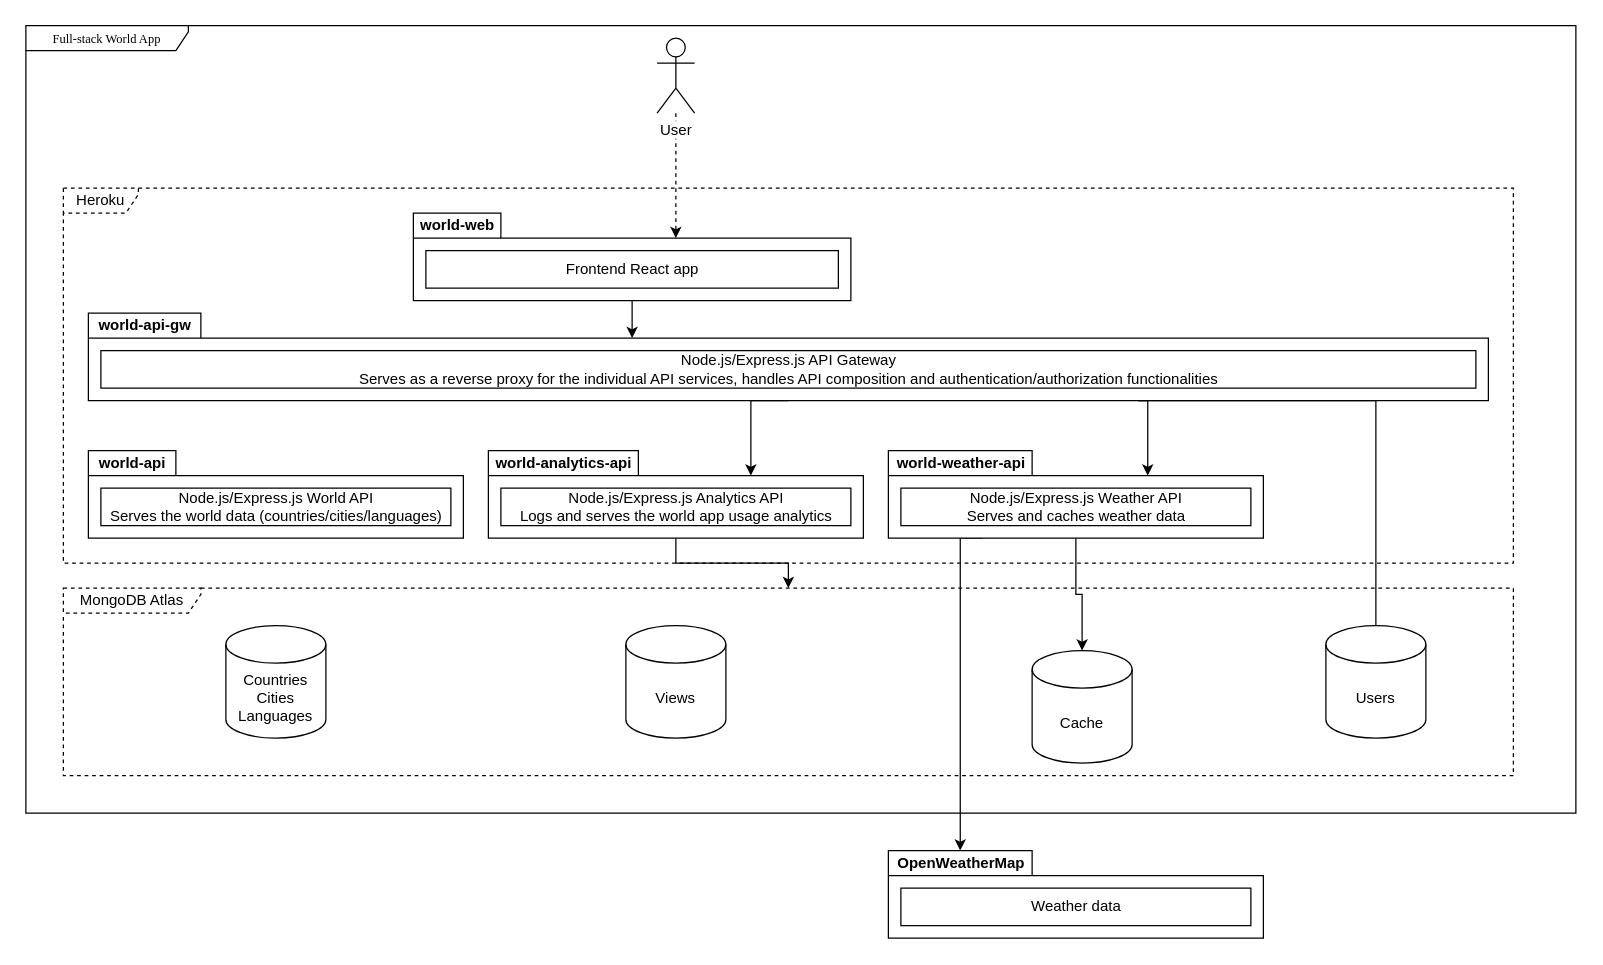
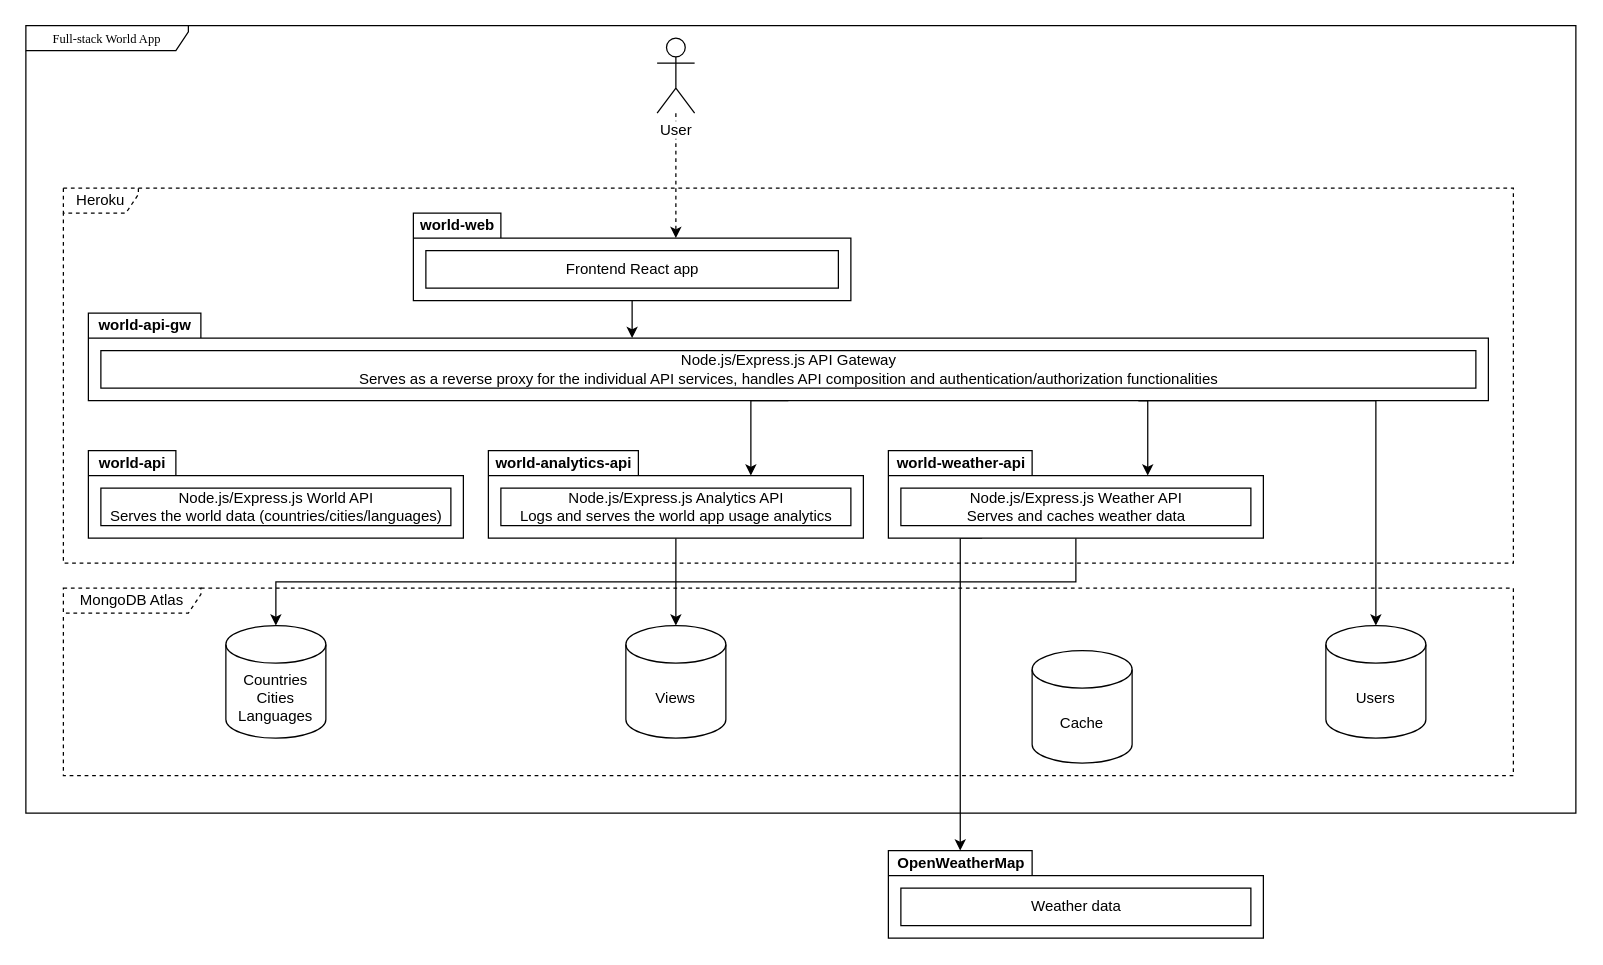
  <mxCell id="0" />
  <mxCell id="1" parent="0" />
  <mxCell id="2" value="Full-stack World App" style="shape=umlFrame;whiteSpace=wrap;html=1;rounded=0;shadow=0;comic=0;labelBackgroundColor=none;strokeWidth=1;fontFamily=Verdana;fontSize=10;align=center;width=130;height=20;" parent="1" vertex="1"><mxGeometry y="20" width="1240" height="630" as="geometry" x="20" /></mxCell>
  <mxCell id="3" value="MongoDB Atlas" style="shape=umlFrame;whiteSpace=wrap;html=1;labelBackgroundColor=#ffffff;dashed=1;width=110;height=20;" vertex="1" parent="1"><mxGeometry x="50" y="470" width="1160" height="150" as="geometry" /></mxCell>
  <mxCell id="4" value="Heroku" style="shape=umlFrame;whiteSpace=wrap;html=1;labelBackgroundColor=#ffffff;dashed=1;width=60;height=20;" vertex="1" parent="1"><mxGeometry x="50" y="150" width="1160" height="300" as="geometry" /></mxCell>
  <mxCell id="5" value="world-web" style="shape=folder;fontStyle=1;tabWidth=70;tabHeight=20;tabPosition=left;html=1;boundedLbl=1;labelInHeader=1;" vertex="1" parent="1"><mxGeometry x="330" y="170" width="350" height="70" as="geometry" /></mxCell>
  <mxCell id="6" value="Frontend React app" style="html=1;" vertex="1" parent="5"><mxGeometry width="330" height="30" relative="1" as="geometry"><mxPoint x="10" y="30" as="offset" /></mxGeometry></mxCell>
  <mxCell id="7" value="" style="edgeStyle=orthogonalEdgeStyle;rounded=0;orthogonalLoop=1;jettySize=auto;html=1;entryX=0;entryY=0;entryDx=210;entryDy=20;entryPerimeter=0;dashed=1;" edge="1" parent="1" source="8" target="5"><mxGeometry relative="1" as="geometry"><mxPoint x="205" y="70" as="targetPoint" /></mxGeometry></mxCell>
  <mxCell id="8" value="User" style="shape=umlActor;verticalLabelPosition=bottom;verticalAlign=top;html=1;labelBackgroundColor=#ffffff;" vertex="1" parent="1"><mxGeometry x="525" y="30" width="30" height="60" as="geometry" /></mxCell>
  <mxCell id="9" value="world-api" style="shape=folder;fontStyle=1;tabWidth=70;tabHeight=20;tabPosition=left;html=1;boundedLbl=1;labelInHeader=1;" vertex="1" parent="1"><mxGeometry x="70" y="360" width="300" height="70" as="geometry" /></mxCell>
  <mxCell id="10" value="Node.js/Express.js World API&lt;br&gt;Serves the world data (countries/cities/languages)" style="html=1;" vertex="1" parent="9"><mxGeometry width="280" height="30" relative="1" as="geometry"><mxPoint x="10" y="30" as="offset" /></mxGeometry></mxCell>
  <mxCell id="11" value="" style="edgeStyle=orthogonalEdgeStyle;rounded=0;orthogonalLoop=1;jettySize=auto;html=1;exitX=0.5;exitY=1;exitDx=0;exitDy=0;exitPerimeter=0;entryX=0;entryY=0;entryDx=435;entryDy=20;entryPerimeter=0;" edge="1" parent="1" source="5" target="23"><mxGeometry relative="1" as="geometry"><mxPoint x="280" y="100" as="sourcePoint" /><mxPoint x="370" y="100" as="targetPoint" /></mxGeometry></mxCell>
- <mxCell id="12" style="edgeStyle=orthogonalEdgeStyle;rounded=0;orthogonalLoop=1;jettySize=auto;html=1;exitX=0.5;exitY=1;exitDx=0;exitDy=0;exitPerimeter=0;" edge="1" parent="1" source="13" target="3"><mxGeometry relative="1" as="geometry" /></mxCell>
+ <mxCell id="12" style="edgeStyle=orthogonalEdgeStyle;rounded=0;orthogonalLoop=1;jettySize=auto;html=1;exitX=0.5;exitY=1;exitDx=0;exitDy=0;exitPerimeter=0;entryX=0.5;entryY=0;entryDx=0;entryDy=0;entryPerimeter=0;" edge="1" parent="1" source="13" target="25"><mxGeometry relative="1" as="geometry" /></mxCell>
  <mxCell id="13" value="world-analytics-api" style="shape=folder;fontStyle=1;tabWidth=120;tabHeight=20;tabPosition=left;html=1;boundedLbl=1;labelInHeader=1;" vertex="1" parent="1"><mxGeometry x="390" y="360" width="300" height="70" as="geometry" /></mxCell>
  <mxCell id="14" value="Node.js/Express.js Analytics API&lt;br&gt;Logs and serves the world app usage analytics" style="html=1;" vertex="1" parent="13"><mxGeometry width="280" height="30" relative="1" as="geometry"><mxPoint x="10" y="30" as="offset" /></mxGeometry></mxCell>
- <mxCell id="15" style="edgeStyle=orthogonalEdgeStyle;rounded=0;orthogonalLoop=1;jettySize=auto;html=1;exitX=0.5;exitY=1;exitDx=0;exitDy=0;exitPerimeter=0;entryX=0.5;entryY=0;entryDx=0;entryDy=0;entryPerimeter=0;" edge="1" parent="1" source="17" target="26"><mxGeometry relative="1" as="geometry" /></mxCell>
+ <mxCell id="15" style="edgeStyle=orthogonalEdgeStyle;rounded=0;orthogonalLoop=1;jettySize=auto;html=1;exitX=0.5;exitY=1;exitDx=0;exitDy=0;exitPerimeter=0;" edge="1" parent="1" source="17" target="19"><mxGeometry relative="1" as="geometry" /></mxCell>
  <mxCell id="16" style="edgeStyle=orthogonalEdgeStyle;rounded=0;orthogonalLoop=1;jettySize=auto;html=1;exitX=0.25;exitY=1;exitDx=0;exitDy=0;exitPerimeter=0;entryX=0;entryY=0;entryDx=57.5;entryDy=0;entryPerimeter=0;" edge="1" parent="1" source="17" target="28"><mxGeometry relative="1" as="geometry"><Array as="points"><mxPoint x="768" y="430" /></Array></mxGeometry></mxCell>
  <mxCell id="17" value="world-weather-api" style="shape=folder;fontStyle=1;tabWidth=115;tabHeight=20;tabPosition=left;html=1;boundedLbl=1;labelInHeader=1;" vertex="1" parent="1"><mxGeometry x="710" y="360" width="300" height="70" as="geometry" /></mxCell>
  <mxCell id="18" value="Node.js/Express.js Weather API&lt;br&gt;Serves and caches weather data" style="html=1;" vertex="1" parent="17"><mxGeometry width="280" height="30" relative="1" as="geometry"><mxPoint x="10" y="30" as="offset" /></mxGeometry></mxCell>
  <mxCell id="19" value="Countries&lt;br&gt;Cities&lt;br&gt;Languages" style="shape=cylinder3;whiteSpace=wrap;html=1;boundedLbl=1;backgroundOutline=1;size=15;" vertex="1" parent="1"><mxGeometry x="180" y="500" width="80" height="90" as="geometry" /></mxCell>
- <mxCell id="20" style="edgeStyle=orthogonalEdgeStyle;rounded=0;orthogonalLoop=1;jettySize=auto;html=1;exitX=0.75;exitY=1;exitDx=0;exitDy=0;exitPerimeter=0;endArrow=none;" edge="1" parent="1" source="23" target="27"><mxGeometry relative="1" as="geometry"><mxPoint x="1100" y="500" as="targetPoint" /><Array as="points"><mxPoint x="1100" y="320" /></Array></mxGeometry></mxCell>
+ <mxCell id="20" style="edgeStyle=orthogonalEdgeStyle;rounded=0;orthogonalLoop=1;jettySize=auto;html=1;exitX=0.75;exitY=1;exitDx=0;exitDy=0;exitPerimeter=0;" edge="1" parent="1" source="23" target="27"><mxGeometry relative="1" as="geometry"><mxPoint x="1100" y="500" as="targetPoint" /><Array as="points"><mxPoint x="1100" y="320" /></Array></mxGeometry></mxCell>
  <mxCell id="21" style="edgeStyle=orthogonalEdgeStyle;rounded=0;orthogonalLoop=1;jettySize=auto;html=1;exitX=0.5;exitY=1;exitDx=0;exitDy=0;exitPerimeter=0;entryX=0;entryY=0;entryDx=210;entryDy=20;entryPerimeter=0;" edge="1" parent="1" source="23" target="13"><mxGeometry relative="1" as="geometry"><Array as="points"><mxPoint x="600" y="320" /></Array></mxGeometry></mxCell>
  <mxCell id="22" style="edgeStyle=orthogonalEdgeStyle;rounded=0;orthogonalLoop=1;jettySize=auto;html=1;exitX=0.75;exitY=1;exitDx=0;exitDy=0;exitPerimeter=0;entryX=0;entryY=0;entryDx=207.5;entryDy=20;entryPerimeter=0;" edge="1" parent="1" source="23" target="17"><mxGeometry relative="1" as="geometry"><Array as="points"><mxPoint x="918" y="320" /></Array></mxGeometry></mxCell>
  <mxCell id="23" value="world-api-gw" style="shape=folder;fontStyle=1;tabWidth=90;tabHeight=20;tabPosition=left;html=1;boundedLbl=1;labelInHeader=1;" vertex="1" parent="1"><mxGeometry x="70" y="250" width="1120" height="70" as="geometry" /></mxCell>
  <mxCell id="24" value="Node.js/Express.js API Gateway&lt;br&gt;Serves as a reverse proxy for the individual API services, handles API composition and authentication/authorization functionalities" style="html=1;" vertex="1" parent="23"><mxGeometry width="1100" height="30" relative="1" as="geometry"><mxPoint x="10" y="30" as="offset" /></mxGeometry></mxCell>
  <mxCell id="25" value="Views" style="shape=cylinder3;whiteSpace=wrap;html=1;boundedLbl=1;backgroundOutline=1;size=15;" vertex="1" parent="1"><mxGeometry x="500" y="500" width="80" height="90" as="geometry" /></mxCell>
  <mxCell id="26" value="Cache" style="shape=cylinder3;whiteSpace=wrap;html=1;boundedLbl=1;backgroundOutline=1;size=15;" vertex="1" parent="1"><mxGeometry x="825" y="520" width="80" height="90" as="geometry" /></mxCell>
  <mxCell id="27" value="Users" style="shape=cylinder3;whiteSpace=wrap;html=1;boundedLbl=1;backgroundOutline=1;size=15;" vertex="1" parent="1"><mxGeometry x="1060" y="500" width="80" height="90" as="geometry" /></mxCell>
  <mxCell id="28" value="OpenWeatherMap" style="shape=folder;fontStyle=1;tabWidth=115;tabHeight=20;tabPosition=left;html=1;boundedLbl=1;labelInHeader=1;" vertex="1" parent="1"><mxGeometry x="710" y="680" width="300" height="70" as="geometry" /></mxCell>
  <mxCell id="29" value="Weather data" style="html=1;" vertex="1" parent="28"><mxGeometry width="280" height="30" relative="1" as="geometry"><mxPoint x="10" y="30" as="offset" /></mxGeometry></mxCell>
